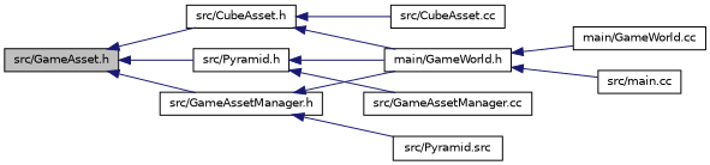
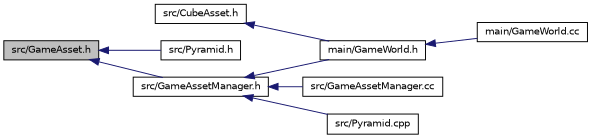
  digraph {
    rankdir=LR
    node [color=black fillcolor=white fontname=Helvetica fontsize=10 shape=record style=filled]
    edge [color=midnightblue dir=back fontname=Helvetica fontsize=10 labelfontname=Helvetica labelfontsize=10 style=solid]
    n1 [fillcolor=grey75 fontcolor=black height=0.2 label="src/GameAsset.h" width=0.4]
    n2 [height=0.2 label="src/CubeAsset.h" width=0.4]
    n3 [height=0.2 label="src/GameAssetManager.h" width=0.4]
    n4 [height=0.2 label="src/Pyramid.h" width=0.4]
-   n5 [height=0.2 label="src/CubeAsset.cc" width=0.4]
    n6 [height=0.2 label="main/GameWorld.h" width=0.4]
    n7 [height=0.2 label="src/GameAssetManager.cc" width=0.4]
-   n8 [height=0.2 label="src/Pyramid.src" width=0.4]
+   n8 [height=0.2 label="src/Pyramid.cpp" width=0.4]
    n9 [height=0.2 label="main/GameWorld.cc" width=0.4]
-   n10 [height=0.2 label="src/main.cc" width=0.4]
-   n1 -> n2
    n1 -> n3
    n1 -> n4
-   n2 -> n5
    n2 -> n6
    n3 -> n6
-   n4 -> n7
+   n3 -> n7
    n3 -> n8
-   n4 -> n6
    n6 -> n9
-   n6 -> n10
  }
